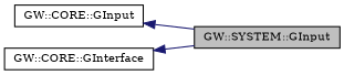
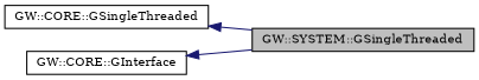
  digraph {
    fontname="DejaVu Serif"
    rankdir=LR
    node [color=black fillcolor=white fontname="DejaVu Serif" fontsize=10 shape=record style=filled]
    edge [color=midnightblue dir=back fontname="DejaVu Serif" fontsize=10 labelfontname=Helvetica labelfontsize=10 style=solid]
-   n1 [fillcolor=grey75 fontcolor=black height=0.2 label="GW::SYSTEM::GInput" width=0.4]
-   n2 [height=0.2 label="GW::CORE::GInput" width=0.4]
+   n1 [fillcolor=grey75 fontcolor=black height=0.2 label="GW::SYSTEM::GSingleThreaded" width=0.4]
+   n2 [height=0.2 label="GW::CORE::GSingleThreaded" width=0.4]
    n3 [height=0.2 label="GW::CORE::GInterface" width=0.4]
    n2 -> n1
    n3 -> n1
  }
